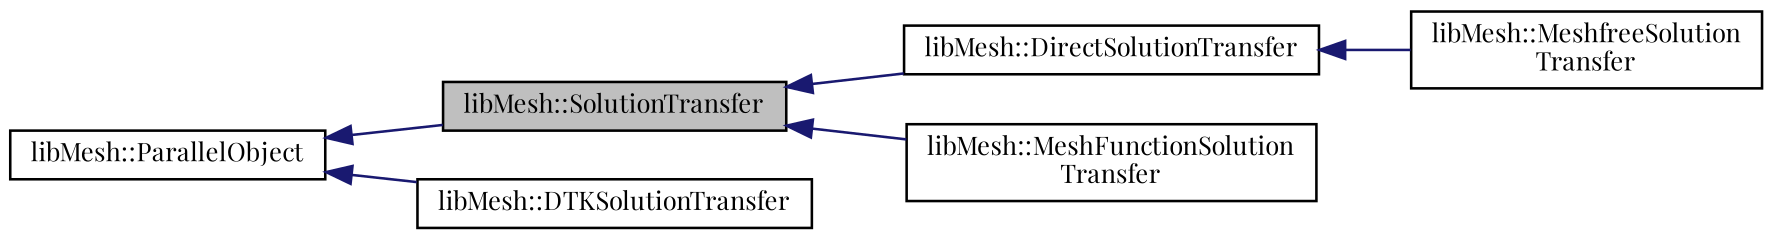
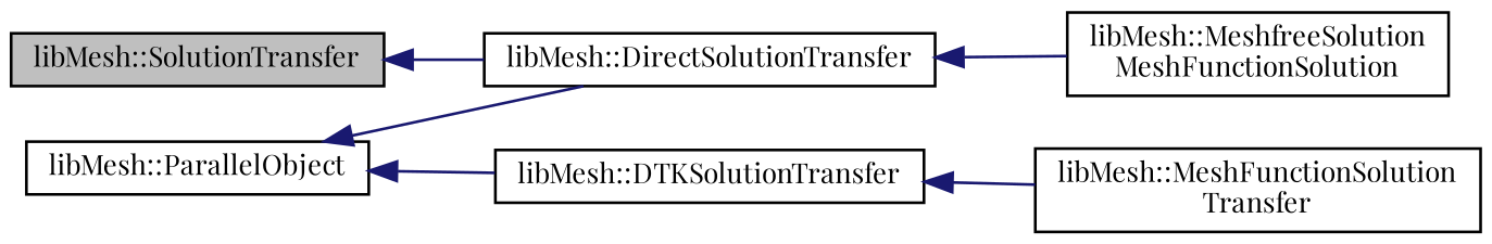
  digraph {
    fontname="Playfair Display"
    rankdir=LR
    node [color=black fillcolor=white fontname="Playfair Display" fontsize=10 shape=record style=filled]
    edge [color=midnightblue dir=back fontname="Playfair Display" fontsize=10 labelfontname=FreeSans labelfontsize=10 style=solid]
    n1 [fillcolor=grey75 fontcolor=black height=0.2 label="libMesh::SolutionTransfer" width=0.4]
    n2 [height=0.2 label="libMesh::DirectSolutionTransfer" width=0.4]
    n3 [height=0.2 label="libMesh::MeshFunctionSolution\lTransfer" width=0.4]
-   n4 [height=0.2 label="libMesh::MeshfreeSolution\lTransfer" width=0.4]
+   n4 [height=0.2 label="libMesh::MeshfreeSolution\lMeshFunctionSolution" width=0.4]
    n5 [height=0.2 label="libMesh::DTKSolutionTransfer" width=0.4]
    n6 [height=0.2 label="libMesh::ParallelObject" width=0.4]
    n1 -> n2
-   n1 -> n3
+   n5 -> n3
    n2 -> n4
-   n6 -> n1
+   n6 -> n2
    n6 -> n5
  }
